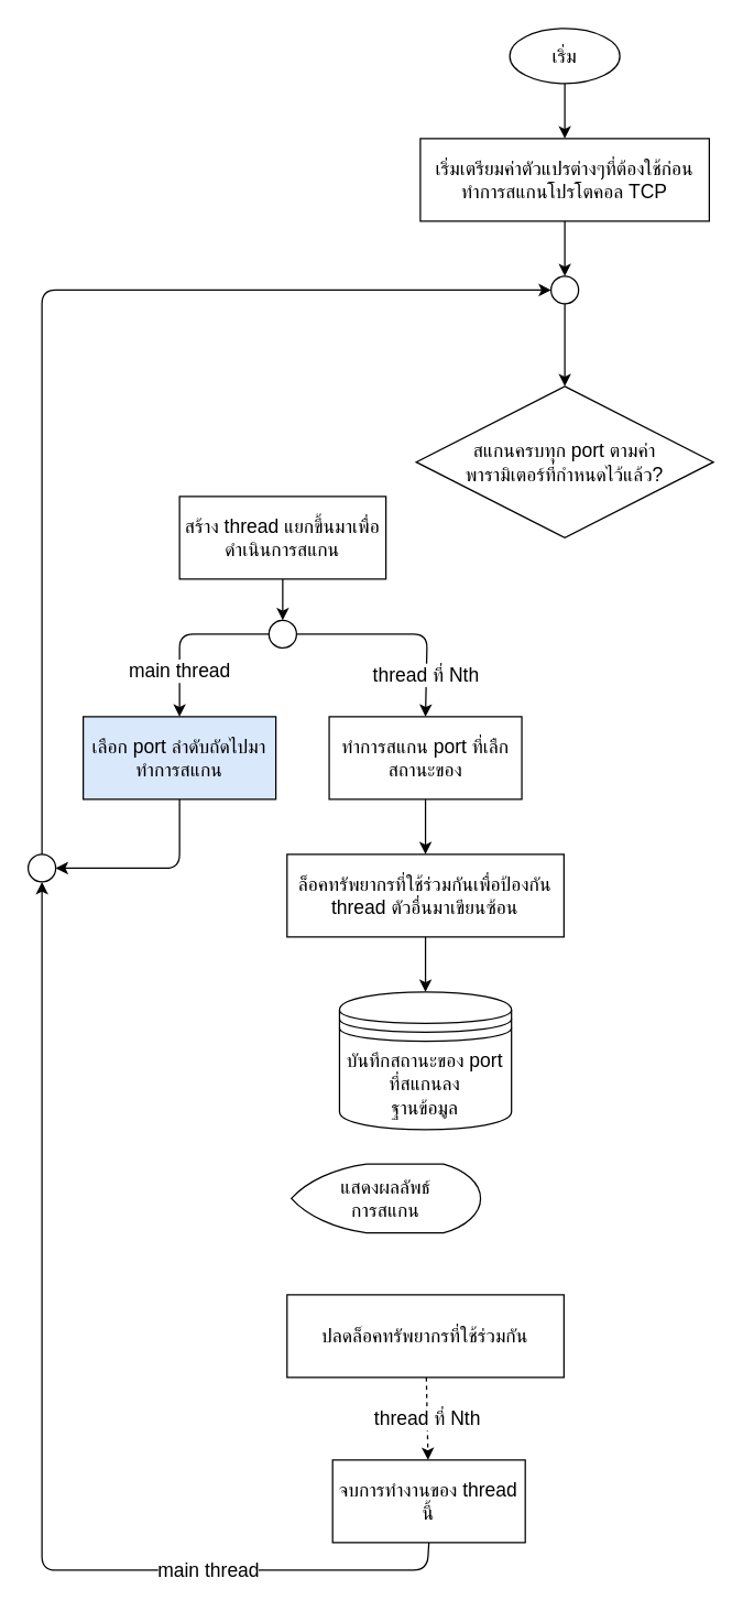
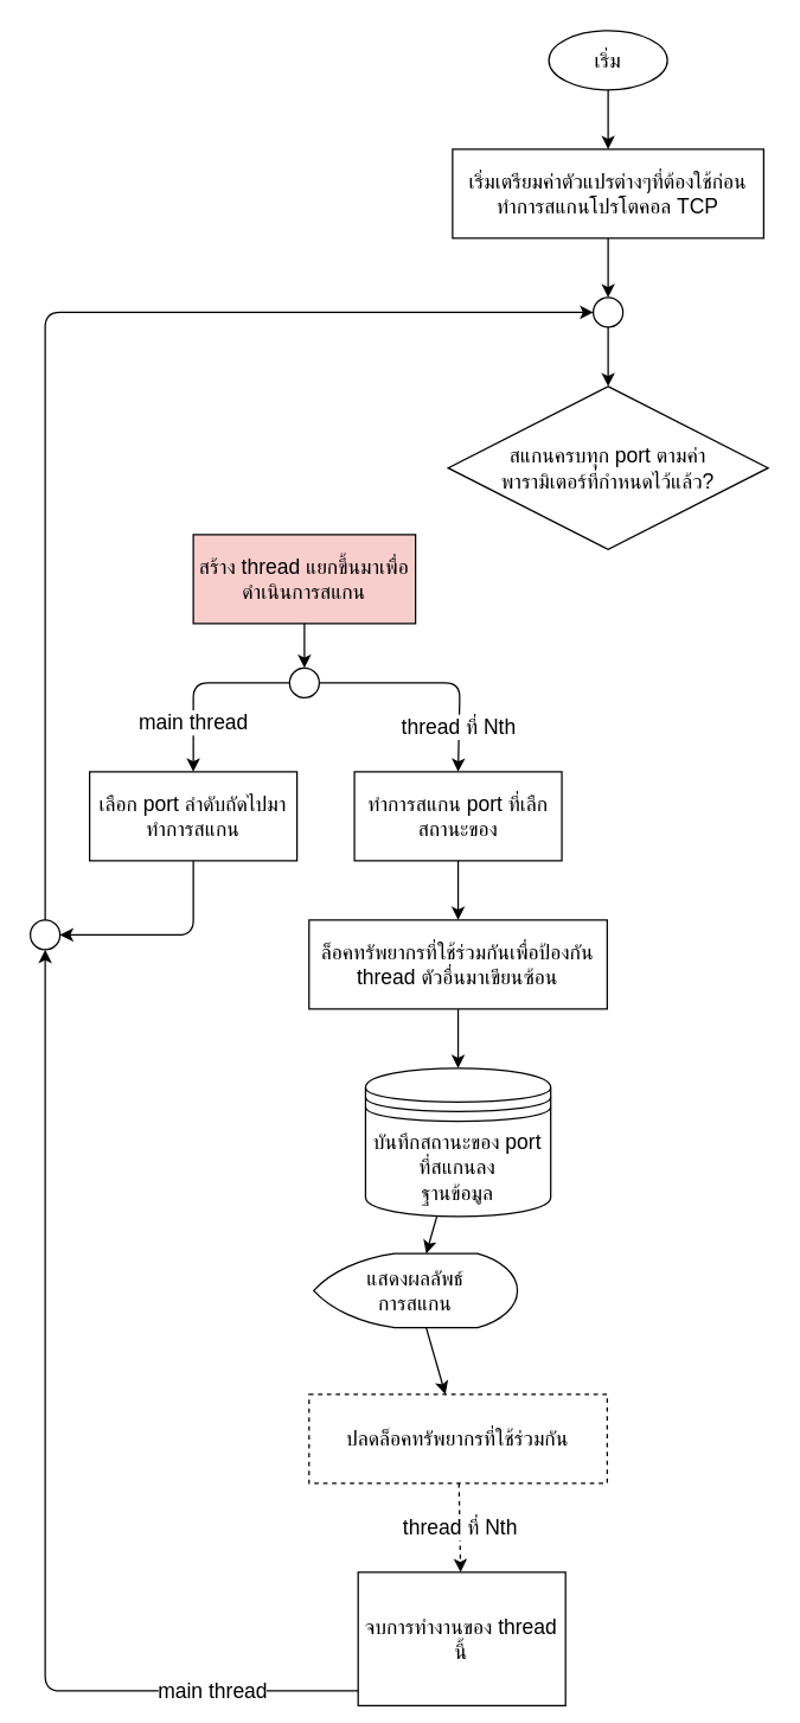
  <mxCell id="0" />
  <mxCell id="1" parent="0" />
  <mxCell id="2" style="edgeStyle=none;html=1;entryX=1;entryY=0.5;entryDx=0;entryDy=0;exitX=0.5;exitY=1;exitDx=0;exitDy=0;fontSize=14;" edge="1" parent="1" source="3" target="27"><mxGeometry relative="1" as="geometry"><Array as="points"><mxPoint x="130" y="630" /></Array></mxGeometry></mxCell>
- <mxCell id="3" value="เลือก port ลำดับถัดไปมาทำการสแกน" style="rounded=0;whiteSpace=wrap;html=1;fontSize=14;fillColor=#dae8fc;" vertex="1" parent="1"><mxGeometry x="60" y="520" width="140" height="60" as="geometry" /></mxCell>
- <mxCell id="4" value="สแกนครบทุก port ตามค่า&lt;br style=&quot;font-size: 14px;&quot;&gt;พารามิเตอร์ที่กำหนดไว้แล้ว?" style="rhombus;whiteSpace=wrap;html=1;fontSize=14;" vertex="1" parent="1"><mxGeometry x="302" y="280" width="216" height="110" as="geometry" /></mxCell>
+ <mxCell id="3" value="เลือก port ลำดับถัดไปมาทำการสแกน" style="rounded=0;whiteSpace=wrap;html=1;fontSize=14;" vertex="1" parent="1"><mxGeometry x="60" y="520" width="140" height="60" as="geometry" /></mxCell>
+ <mxCell id="4" value="สแกนครบทุก port ตามค่า&lt;br style=&quot;font-size: 14px;&quot;&gt;พารามิเตอร์ที่กำหนดไว้แล้ว?" style="rhombus;whiteSpace=wrap;html=1;fontSize=14;" vertex="1" parent="1"><mxGeometry x="302" y="260" width="216" height="110" as="geometry" /></mxCell>
  <mxCell id="5" value="" style="edgeStyle=none;html=1;fontSize=14;" edge="1" parent="1" source="6" target="4"><mxGeometry relative="1" as="geometry" /></mxCell>
  <mxCell id="6" value="" style="ellipse;whiteSpace=wrap;html=1;aspect=fixed;fontSize=14;" vertex="1" parent="1"><mxGeometry x="400" y="200" width="20" height="20" as="geometry" /></mxCell>
  <mxCell id="7" value="" style="edgeStyle=none;html=1;fontSize=14;" edge="1" parent="1" source="8" target="15"><mxGeometry relative="1" as="geometry" /></mxCell>
- <mxCell id="8" value="สร้าง thread แยกขึ้นมาเพื่อดำเนินการสแกน" style="rounded=0;whiteSpace=wrap;html=1;fontSize=14;" vertex="1" parent="1"><mxGeometry x="130" y="360" width="150" height="60" as="geometry" /></mxCell>
+ <mxCell id="8" value="สร้าง thread แยกขึ้นมาเพื่อดำเนินการสแกน" style="rounded=0;whiteSpace=wrap;html=1;fontSize=14;fillColor=#f8cecc;" vertex="1" parent="1"><mxGeometry x="130" y="360" width="150" height="60" as="geometry" /></mxCell>
  <mxCell id="9" value="" style="edgeStyle=none;html=1;fontSize=14;" edge="1" parent="1" source="10" target="12"><mxGeometry relative="1" as="geometry" /></mxCell>
  <mxCell id="10" value="&lt;font style=&quot;font-size: 14px;&quot;&gt;เริ่ม&lt;/font&gt;" style="ellipse;whiteSpace=wrap;html=1;fontSize=14;" vertex="1" parent="1"><mxGeometry x="370" y="20" width="80" height="40" as="geometry" /></mxCell>
  <mxCell id="11" value="" style="edgeStyle=none;html=1;fontSize=14;" edge="1" parent="1" source="12" target="6"><mxGeometry relative="1" as="geometry" /></mxCell>
  <mxCell id="12" value="เริ่มเตรียมค่าตัวแปรต่างๆที่ต้องใช้ก่อนทำการสแกนโปรโตคอล TCP" style="rounded=0;whiteSpace=wrap;html=1;fontSize=14;" vertex="1" parent="1"><mxGeometry x="305" y="100" width="210" height="60" as="geometry" /></mxCell>
  <mxCell id="13" value="main thread" style="edgeStyle=none;html=1;entryX=0.5;entryY=0;entryDx=0;entryDy=0;fontSize=14;" edge="1" parent="1" source="15" target="3"><mxGeometry x="0.478" relative="1" as="geometry"><Array as="points"><mxPoint x="130" y="460" /></Array><mxPoint as="offset" /></mxGeometry></mxCell>
  <mxCell id="14" value="thread ที่ Nth" style="edgeStyle=none;html=1;entryX=0.5;entryY=0;entryDx=0;entryDy=0;fontSize=14;" edge="1" parent="1" source="15" target="17"><mxGeometry x="0.613" relative="1" as="geometry"><Array as="points"><mxPoint x="310" y="460" /></Array><mxPoint as="offset" /></mxGeometry></mxCell>
  <mxCell id="15" value="" style="ellipse;whiteSpace=wrap;html=1;aspect=fixed;fontSize=14;" vertex="1" parent="1"><mxGeometry x="195" y="450" width="20" height="20" as="geometry" /></mxCell>
  <mxCell id="16" value="" style="edgeStyle=none;html=1;fontSize=14;" edge="1" parent="1" source="17" target="19"><mxGeometry relative="1" as="geometry" /></mxCell>
  <mxCell id="17" value="ทำการสแกน port ที่เลืกสถานะของ" style="rounded=0;whiteSpace=wrap;html=1;fontSize=14;" vertex="1" parent="1"><mxGeometry x="238.75" y="520" width="140" height="60" as="geometry" /></mxCell>
  <mxCell id="18" value="" style="edgeStyle=none;html=1;fontSize=14;" edge="1" parent="1" source="19" target="21"><mxGeometry relative="1" as="geometry" /></mxCell>
  <mxCell id="19" value="ล็อคทรัพยากรที่ใช้ร่วมกันเพื่อป้องกัน thread ตัวอื่นมาเขียนซ้อน" style="rounded=0;whiteSpace=wrap;html=1;fontSize=14;" vertex="1" parent="1"><mxGeometry x="208.13" y="620" width="201.25" height="60" as="geometry" /></mxCell>
+ <mxCell id="20" value="" style="edgeStyle=none;html=1;fontSize=14;" edge="1" parent="1" source="21" target="29"><mxGeometry relative="1" as="geometry" /></mxCell>
  <mxCell id="21" value="บันทึกสถานะของ port ที่สแกนลง&lt;br&gt;ฐานข้อมูล" style="shape=datastore;whiteSpace=wrap;html=1;fontSize=14;" vertex="1" parent="1"><mxGeometry x="246.25" y="720" width="125" height="100" as="geometry" /></mxCell>
  <mxCell id="22" value="thread ที่ Nth" style="edgeStyle=none;html=1;fontSize=14;dashed=1;" edge="1" parent="1" source="23" target="25"><mxGeometry relative="1" as="geometry" /></mxCell>
- <mxCell id="23" value="ปลดล็อคทรัพยากรที่ใช้ร่วมกัน" style="rounded=0;whiteSpace=wrap;html=1;fontSize=14;" vertex="1" parent="1"><mxGeometry x="208.13" y="940" width="201.25" height="60" as="geometry" /></mxCell>
+ <mxCell id="23" value="ปลดล็อคทรัพยากรที่ใช้ร่วมกัน" style="rounded=0;whiteSpace=wrap;html=1;fontSize=14;dashed=1;" vertex="1" parent="1"><mxGeometry x="208.13" y="940" width="201.25" height="60" as="geometry" /></mxCell>
  <mxCell id="24" value="main thread" style="edgeStyle=none;html=1;entryX=0.5;entryY=1;entryDx=0;entryDy=0;exitX=0.5;exitY=1;exitDx=0;exitDy=0;fontSize=14;" edge="1" parent="1" source="25" target="27"><mxGeometry x="-0.553" relative="1" as="geometry"><Array as="points"><mxPoint x="310" y="1140" /><mxPoint x="30" y="1140" /></Array><mxPoint as="offset" /></mxGeometry></mxCell>
- <mxCell id="25" value="จบการทำงานของ thread นี้" style="rounded=0;whiteSpace=wrap;html=1;fontSize=14;" vertex="1" parent="1"><mxGeometry x="241.25" y="1060" width="140" height="60" as="geometry" /></mxCell>
+ <mxCell id="25" value="จบการทำงานของ thread นี้" style="rounded=0;whiteSpace=wrap;html=1;fontSize=14;" vertex="1" parent="1"><mxGeometry x="241.25" y="1060" width="140" height="90" as="geometry" /></mxCell>
  <mxCell id="26" style="edgeStyle=none;html=1;entryX=0;entryY=0.5;entryDx=0;entryDy=0;fontSize=14;" edge="1" parent="1" source="27" target="6"><mxGeometry relative="1" as="geometry"><Array as="points"><mxPoint x="30" y="210" /></Array></mxGeometry></mxCell>
  <mxCell id="27" value="" style="ellipse;whiteSpace=wrap;html=1;aspect=fixed;" vertex="1" parent="1"><mxGeometry x="20" y="620" width="20" height="20" as="geometry" /></mxCell>
+ <mxCell id="28" value="" style="edgeStyle=none;html=1;fontSize=14;" edge="1" parent="1" source="29" target="23"><mxGeometry relative="1" as="geometry" /></mxCell>
  <mxCell id="29" value="แสดงผลลัพธ์&lt;br style=&quot;font-size: 14px;&quot;&gt;การสแกน" style="strokeWidth=1;html=1;shape=mxgraph.flowchart.display;whiteSpace=wrap;fontSize=14;" vertex="1" parent="1"><mxGeometry x="211.25" y="845" width="137.5" height="50" as="geometry" /></mxCell>
